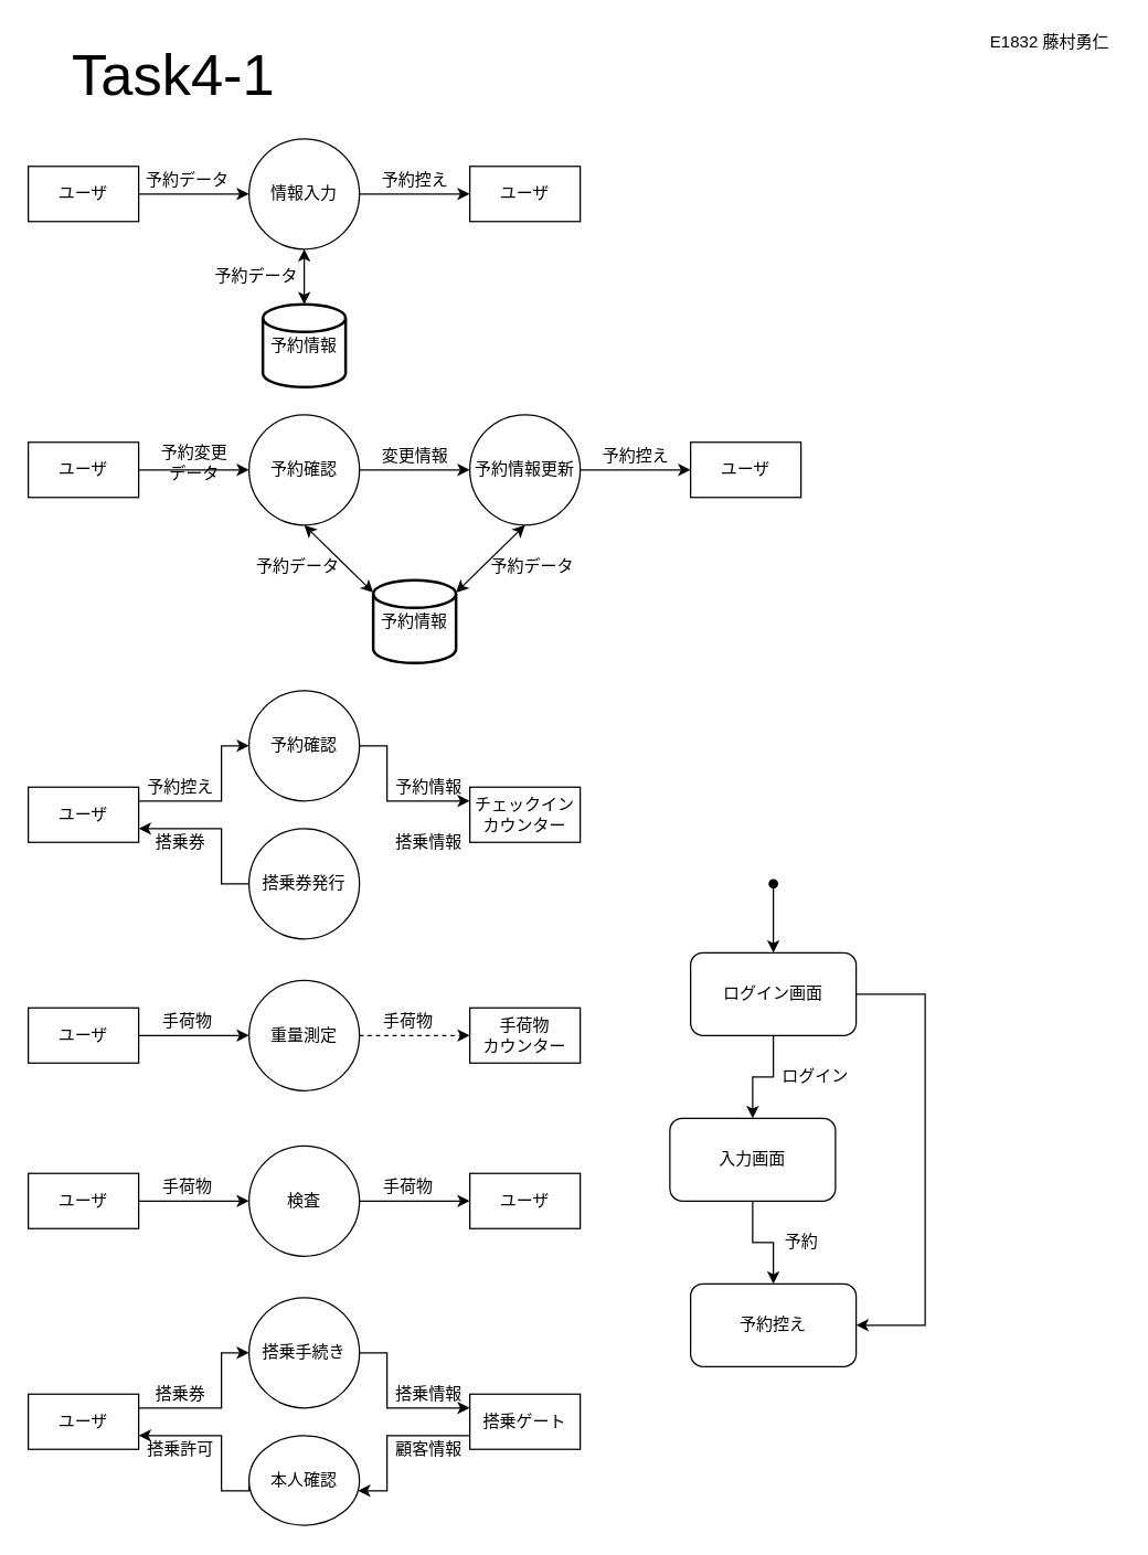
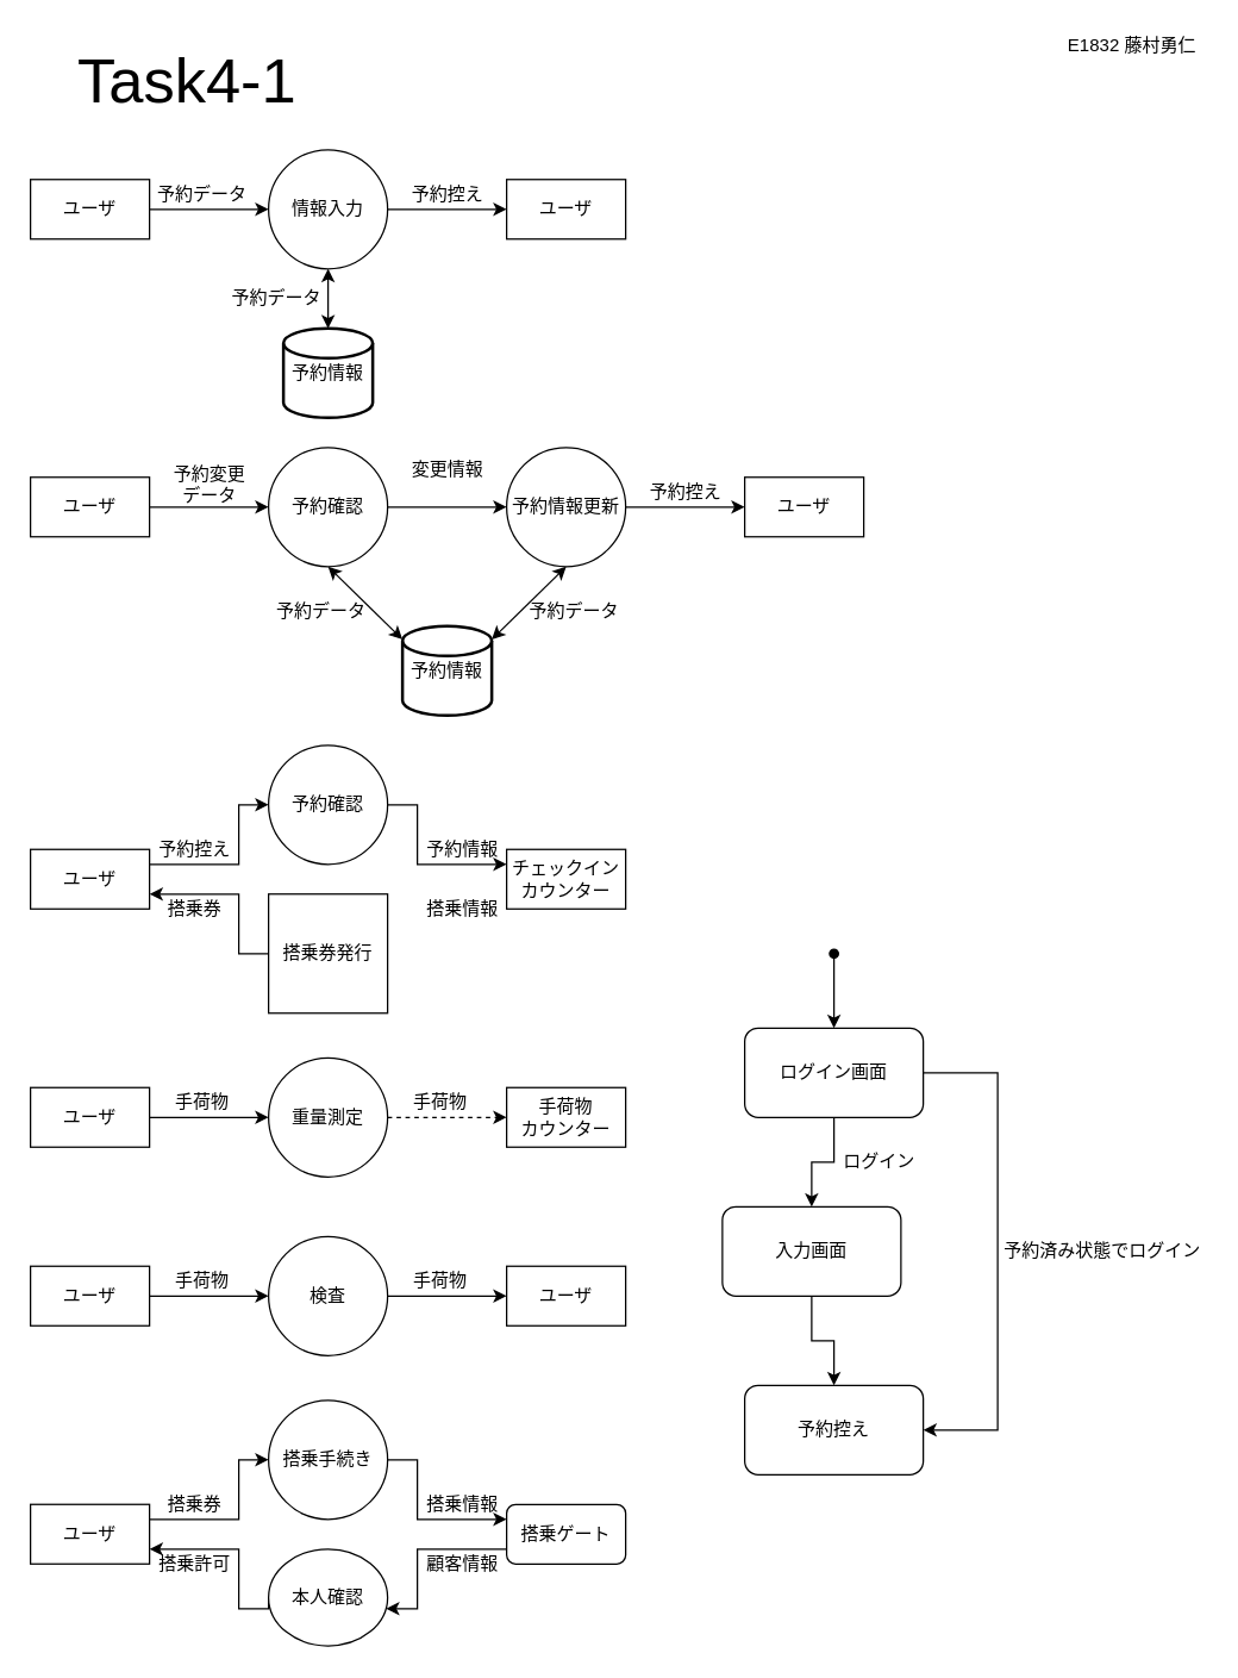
  <mxCell id="0" />
  <mxCell id="1" parent="0" />
  <mxCell id="2" value="ユーザ" style="rounded=0;whiteSpace=wrap;html=1;" parent="1" vertex="1"><mxGeometry x="20" y="120" width="80" height="40" as="geometry" /></mxCell>
  <mxCell id="3" style="edgeStyle=orthogonalEdgeStyle;rounded=0;orthogonalLoop=1;jettySize=auto;html=1;startArrow=none;startFill=0;" parent="1" source="4" target="8" edge="1"><mxGeometry relative="1" as="geometry" /></mxCell>
  <mxCell id="4" value="情報入力" style="ellipse;whiteSpace=wrap;html=1;aspect=fixed;" parent="1" vertex="1"><mxGeometry x="180" y="100" width="80" height="80" as="geometry" /></mxCell>
  <mxCell id="5" value="" style="endArrow=classic;html=1;rounded=0;exitX=1;exitY=0.5;exitDx=0;exitDy=0;entryX=0;entryY=0.5;entryDx=0;entryDy=0;" parent="1" source="2" target="4" edge="1"><mxGeometry width="50" height="50" relative="1" as="geometry"><mxPoint x="130" y="180" as="sourcePoint" /><mxPoint x="380" y="120" as="targetPoint" /></mxGeometry></mxCell>
  <mxCell id="6" value="ユーザ" style="rounded=0;whiteSpace=wrap;html=1;" parent="1" vertex="1"><mxGeometry x="20" y="320" width="80" height="40" as="geometry" /></mxCell>
  <mxCell id="7" value="予約データ" style="text;html=1;align=center;verticalAlign=middle;resizable=0;points=[];autosize=1;strokeColor=none;fillColor=none;" parent="1" vertex="1"><mxGeometry x="100" y="120" width="70" height="20" as="geometry" /></mxCell>
  <mxCell id="8" value="ユーザ" style="rounded=0;whiteSpace=wrap;html=1;" parent="1" vertex="1"><mxGeometry x="340" y="120" width="80" height="40" as="geometry" /></mxCell>
  <mxCell id="9" value="予約情報" style="strokeWidth=2;html=1;shape=mxgraph.flowchart.database;whiteSpace=wrap;" parent="1" vertex="1"><mxGeometry x="190" y="220" width="60" height="60" as="geometry" /></mxCell>
  <mxCell id="10" value="" style="endArrow=classic;html=1;rounded=0;exitX=0.5;exitY=1;exitDx=0;exitDy=0;entryX=0.5;entryY=0;entryDx=0;entryDy=0;entryPerimeter=0;startArrow=classic;startFill=1;" parent="1" target="9" edge="1"><mxGeometry width="50" height="50" relative="1" as="geometry"><mxPoint x="220" y="180" as="sourcePoint" /><mxPoint x="380" y="220" as="targetPoint" /></mxGeometry></mxCell>
  <mxCell id="11" value="予約データ" style="text;html=1;align=center;verticalAlign=middle;resizable=0;points=[];autosize=1;strokeColor=none;fillColor=none;" parent="1" vertex="1"><mxGeometry x="150" y="190" width="70" height="20" as="geometry" /></mxCell>
  <mxCell id="12" value="予約控え" style="text;html=1;align=center;verticalAlign=middle;resizable=0;points=[];autosize=1;strokeColor=none;fillColor=none;" parent="1" vertex="1"><mxGeometry x="270" y="120" width="60" height="20" as="geometry" /></mxCell>
  <mxCell id="13" value="予約情報" style="strokeWidth=2;html=1;shape=mxgraph.flowchart.database;whiteSpace=wrap;" parent="1" vertex="1"><mxGeometry x="270" y="420" width="60" height="60" as="geometry" /></mxCell>
  <mxCell id="14" value="" style="endArrow=classic;html=1;rounded=0;exitX=0.5;exitY=1;exitDx=0;exitDy=0;entryX=0;entryY=0.15;entryDx=0;entryDy=0;entryPerimeter=0;startArrow=classic;startFill=1;" parent="1" target="13" edge="1"><mxGeometry width="50" height="50" relative="1" as="geometry"><mxPoint x="220" y="380" as="sourcePoint" /><mxPoint x="380" y="420" as="targetPoint" /></mxGeometry></mxCell>
  <mxCell id="15" value="予約データ" style="text;html=1;align=center;verticalAlign=middle;resizable=0;points=[];autosize=1;strokeColor=none;fillColor=none;" parent="1" vertex="1"><mxGeometry x="180" y="400" width="70" height="20" as="geometry" /></mxCell>
  <mxCell id="16" style="edgeStyle=orthogonalEdgeStyle;rounded=0;orthogonalLoop=1;jettySize=auto;html=1;entryX=0;entryY=0.5;entryDx=0;entryDy=0;startArrow=none;startFill=0;" parent="1" source="17" target="21" edge="1"><mxGeometry relative="1" as="geometry" /></mxCell>
  <mxCell id="17" value="予約確認" style="ellipse;whiteSpace=wrap;html=1;aspect=fixed;" parent="1" vertex="1"><mxGeometry x="180" y="300" width="80" height="80" as="geometry" /></mxCell>
  <mxCell id="18" value="" style="endArrow=classic;html=1;rounded=0;exitX=1;exitY=0.5;exitDx=0;exitDy=0;entryX=0;entryY=0.5;entryDx=0;entryDy=0;" parent="1" source="6" target="17" edge="1"><mxGeometry width="50" height="50" relative="1" as="geometry"><mxPoint x="330" y="320" as="sourcePoint" /><mxPoint x="380" y="270" as="targetPoint" /></mxGeometry></mxCell>
- <mxCell id="19" value="&lt;div&gt;予約変更&lt;/div&gt;&lt;div&gt;データ&lt;/div&gt;" style="text;html=1;align=center;verticalAlign=middle;resizable=0;points=[];autosize=1;strokeColor=none;fillColor=none;" parent="1" vertex="1"><mxGeometry x="110" y="320" width="60" height="30" as="geometry" /></mxCell>
+ <mxCell id="19" value="&lt;div&gt;予約変更&lt;/div&gt;&lt;div&gt;データ&lt;/div&gt;" style="text;html=1;align=center;verticalAlign=middle;resizable=0;points=[];autosize=1;strokeColor=none;fillColor=none;" parent="1" vertex="1"><mxGeometry x="110" y="310" width="60" height="30" as="geometry" /></mxCell>
  <mxCell id="20" style="edgeStyle=orthogonalEdgeStyle;rounded=0;orthogonalLoop=1;jettySize=auto;html=1;entryX=0;entryY=0.5;entryDx=0;entryDy=0;startArrow=none;startFill=0;" parent="1" source="21" target="25" edge="1"><mxGeometry relative="1" as="geometry" /></mxCell>
  <mxCell id="21" value="予約情報更新" style="ellipse;whiteSpace=wrap;html=1;aspect=fixed;" parent="1" vertex="1"><mxGeometry x="340" y="300" width="80" height="80" as="geometry" /></mxCell>
- <mxCell id="22" value="変更情報" style="text;html=1;align=center;verticalAlign=middle;resizable=0;points=[];autosize=1;strokeColor=none;fillColor=none;" parent="1" vertex="1"><mxGeometry x="270" y="320" width="60" height="20" as="geometry" /></mxCell>
+ <mxCell id="22" value="変更情報" style="text;html=1;align=center;verticalAlign=middle;resizable=0;points=[];autosize=1;strokeColor=none;fillColor=none;" parent="1" vertex="1"><mxGeometry x="270" y="305" width="60" height="20" as="geometry" /></mxCell>
  <mxCell id="23" value="" style="endArrow=classic;startArrow=classic;html=1;rounded=0;exitX=1;exitY=0.15;exitDx=0;exitDy=0;exitPerimeter=0;entryX=0.5;entryY=1;entryDx=0;entryDy=0;" parent="1" source="13" target="21" edge="1"><mxGeometry width="50" height="50" relative="1" as="geometry"><mxPoint x="330" y="320" as="sourcePoint" /><mxPoint x="380" y="270" as="targetPoint" /></mxGeometry></mxCell>
  <mxCell id="24" value="予約データ" style="text;html=1;align=center;verticalAlign=middle;resizable=0;points=[];autosize=1;strokeColor=none;fillColor=none;" parent="1" vertex="1"><mxGeometry x="350" y="400" width="70" height="20" as="geometry" /></mxCell>
  <mxCell id="25" value="ユーザ" style="rounded=0;whiteSpace=wrap;html=1;" parent="1" vertex="1"><mxGeometry x="500" y="320" width="80" height="40" as="geometry" /></mxCell>
  <mxCell id="26" value="予約控え" style="text;html=1;align=center;verticalAlign=middle;resizable=0;points=[];autosize=1;strokeColor=none;fillColor=none;" parent="1" vertex="1"><mxGeometry x="430" y="320" width="60" height="20" as="geometry" /></mxCell>
  <mxCell id="27" style="edgeStyle=orthogonalEdgeStyle;rounded=0;orthogonalLoop=1;jettySize=auto;html=1;entryX=0;entryY=0.5;entryDx=0;entryDy=0;startArrow=none;startFill=0;exitX=1;exitY=0.25;exitDx=0;exitDy=0;" parent="1" source="28" target="30" edge="1"><mxGeometry relative="1" as="geometry"><Array as="points"><mxPoint x="160" y="580" /><mxPoint x="160" y="540" /></Array></mxGeometry></mxCell>
  <mxCell id="28" value="ユーザ" style="rounded=0;whiteSpace=wrap;html=1;" parent="1" vertex="1"><mxGeometry x="20" y="570" width="80" height="40" as="geometry" /></mxCell>
  <mxCell id="29" style="edgeStyle=orthogonalEdgeStyle;rounded=0;orthogonalLoop=1;jettySize=auto;html=1;entryX=0;entryY=0.25;entryDx=0;entryDy=0;startArrow=none;startFill=0;exitX=1;exitY=0.5;exitDx=0;exitDy=0;" parent="1" source="30" target="32" edge="1"><mxGeometry relative="1" as="geometry"><Array as="points"><mxPoint x="280" y="540" /><mxPoint x="280" y="580" /></Array></mxGeometry></mxCell>
  <mxCell id="30" value="予約確認" style="ellipse;whiteSpace=wrap;html=1;aspect=fixed;" parent="1" vertex="1"><mxGeometry x="180" y="500" width="80" height="80" as="geometry" /></mxCell>
  <mxCell id="31" value="予約控え" style="text;html=1;align=center;verticalAlign=middle;resizable=0;points=[];autosize=1;strokeColor=none;fillColor=none;" parent="1" vertex="1"><mxGeometry x="100" y="560" width="60" height="20" as="geometry" /></mxCell>
  <mxCell id="32" value="&lt;div&gt;チェックイン&lt;/div&gt;&lt;div&gt;カウンター&lt;/div&gt;" style="rounded=0;whiteSpace=wrap;html=1;" parent="1" vertex="1"><mxGeometry x="340" y="570" width="80" height="40" as="geometry" /></mxCell>
  <mxCell id="33" value="予約情報" style="text;html=1;align=center;verticalAlign=middle;resizable=0;points=[];autosize=1;strokeColor=none;fillColor=none;" parent="1" vertex="1"><mxGeometry x="280" y="560" width="60" height="20" as="geometry" /></mxCell>
  <mxCell id="34" style="edgeStyle=orthogonalEdgeStyle;rounded=0;orthogonalLoop=1;jettySize=auto;html=1;entryX=1;entryY=0.75;entryDx=0;entryDy=0;startArrow=none;startFill=0;" parent="1" source="35" target="28" edge="1"><mxGeometry relative="1" as="geometry"><Array as="points"><mxPoint x="160" y="640" /><mxPoint x="160" y="600" /></Array></mxGeometry></mxCell>
- <mxCell id="35" value="搭乗券発行" style="ellipse;whiteSpace=wrap;html=1;aspect=fixed;" parent="1" vertex="1"><mxGeometry x="180" y="600" width="80" height="80" as="geometry" /></mxCell>
+ <mxCell id="35" value="搭乗券発行" style="whiteSpace=wrap;html=1;aspect=fixed;rounded=0;" parent="1" vertex="1"><mxGeometry x="180" y="600" width="80" height="80" as="geometry" /></mxCell>
  <mxCell id="36" value="搭乗情報" style="text;html=1;align=center;verticalAlign=middle;resizable=0;points=[];autosize=1;strokeColor=none;fillColor=none;" parent="1" vertex="1"><mxGeometry x="280" y="600" width="60" height="20" as="geometry" /></mxCell>
  <mxCell id="37" value="搭乗券" style="text;html=1;align=center;verticalAlign=middle;resizable=0;points=[];autosize=1;strokeColor=none;fillColor=none;" parent="1" vertex="1"><mxGeometry x="105" y="600" width="50" height="20" as="geometry" /></mxCell>
  <mxCell id="38" style="edgeStyle=orthogonalEdgeStyle;rounded=0;orthogonalLoop=1;jettySize=auto;html=1;entryX=0;entryY=0.5;entryDx=0;entryDy=0;startArrow=none;startFill=0;" parent="1" source="39" target="42" edge="1"><mxGeometry relative="1" as="geometry" /></mxCell>
  <mxCell id="39" value="ユーザ" style="rounded=0;whiteSpace=wrap;html=1;" parent="1" vertex="1"><mxGeometry x="20" y="730" width="80" height="40" as="geometry" /></mxCell>
  <mxCell id="40" value="&lt;div&gt;手荷物&lt;/div&gt;&lt;div&gt;カウンター&lt;/div&gt;" style="rounded=0;whiteSpace=wrap;html=1;" parent="1" vertex="1"><mxGeometry x="340" y="730" width="80" height="40" as="geometry" /></mxCell>
  <mxCell id="41" style="edgeStyle=orthogonalEdgeStyle;rounded=0;orthogonalLoop=1;jettySize=auto;html=1;entryX=0;entryY=0.5;entryDx=0;entryDy=0;startArrow=none;startFill=0;dashed=1;" parent="1" source="42" target="40" edge="1"><mxGeometry relative="1" as="geometry" /></mxCell>
  <mxCell id="42" value="重量測定" style="ellipse;whiteSpace=wrap;html=1;aspect=fixed;" parent="1" vertex="1"><mxGeometry x="180" y="710" width="80" height="80" as="geometry" /></mxCell>
  <mxCell id="43" value="手荷物" style="text;html=1;align=center;verticalAlign=middle;resizable=0;points=[];autosize=1;strokeColor=none;fillColor=none;" parent="1" vertex="1"><mxGeometry x="110" y="730" width="50" height="20" as="geometry" /></mxCell>
  <mxCell id="44" value="手荷物" style="text;html=1;align=center;verticalAlign=middle;resizable=0;points=[];autosize=1;strokeColor=none;fillColor=none;" parent="1" vertex="1"><mxGeometry x="270" y="730" width="50" height="20" as="geometry" /></mxCell>
  <mxCell id="45" style="edgeStyle=orthogonalEdgeStyle;rounded=0;orthogonalLoop=1;jettySize=auto;html=1;entryX=0;entryY=0.5;entryDx=0;entryDy=0;startArrow=none;startFill=0;" parent="1" source="46" target="49" edge="1"><mxGeometry relative="1" as="geometry" /></mxCell>
  <mxCell id="46" value="ユーザ" style="rounded=0;whiteSpace=wrap;html=1;" parent="1" vertex="1"><mxGeometry x="20" y="850" width="80" height="40" as="geometry" /></mxCell>
  <mxCell id="47" value="ユーザ" style="rounded=0;whiteSpace=wrap;html=1;" parent="1" vertex="1"><mxGeometry x="340" y="850" width="80" height="40" as="geometry" /></mxCell>
  <mxCell id="48" style="edgeStyle=orthogonalEdgeStyle;rounded=0;orthogonalLoop=1;jettySize=auto;html=1;entryX=0;entryY=0.5;entryDx=0;entryDy=0;startArrow=none;startFill=0;" parent="1" source="49" target="47" edge="1"><mxGeometry relative="1" as="geometry" /></mxCell>
  <mxCell id="49" value="検査" style="ellipse;whiteSpace=wrap;html=1;aspect=fixed;" parent="1" vertex="1"><mxGeometry x="180" y="830" width="80" height="80" as="geometry" /></mxCell>
  <mxCell id="50" value="手荷物" style="text;html=1;align=center;verticalAlign=middle;resizable=0;points=[];autosize=1;strokeColor=none;fillColor=none;" parent="1" vertex="1"><mxGeometry x="110" y="850" width="50" height="20" as="geometry" /></mxCell>
  <mxCell id="51" value="手荷物" style="text;html=1;align=center;verticalAlign=middle;resizable=0;points=[];autosize=1;strokeColor=none;fillColor=none;" parent="1" vertex="1"><mxGeometry x="270" y="850" width="50" height="20" as="geometry" /></mxCell>
  <mxCell id="52" style="edgeStyle=orthogonalEdgeStyle;rounded=0;orthogonalLoop=1;jettySize=auto;html=1;entryX=0;entryY=0.5;entryDx=0;entryDy=0;startArrow=none;startFill=0;exitX=1;exitY=0.25;exitDx=0;exitDy=0;" parent="1" source="54" target="56" edge="1"><mxGeometry relative="1" as="geometry"><Array as="points"><mxPoint x="160" y="1020" /><mxPoint x="160" y="980" /></Array></mxGeometry></mxCell>
  <mxCell id="53" style="edgeStyle=orthogonalEdgeStyle;rounded=0;orthogonalLoop=1;jettySize=auto;html=1;exitX=0;exitY=0.5;exitDx=0;exitDy=0;entryX=1;entryY=0.75;entryDx=0;entryDy=0;startArrow=none;startFill=0;" parent="1" source="61" target="54" edge="1"><mxGeometry relative="1" as="geometry"><Array as="points"><mxPoint x="160" y="1080" /><mxPoint x="160" y="1040" /></Array></mxGeometry></mxCell>
  <mxCell id="54" value="ユーザ" style="rounded=0;whiteSpace=wrap;html=1;" parent="1" vertex="1"><mxGeometry x="20" y="1010" width="80" height="40" as="geometry" /></mxCell>
  <mxCell id="55" style="edgeStyle=orthogonalEdgeStyle;rounded=0;orthogonalLoop=1;jettySize=auto;html=1;entryX=0;entryY=0.25;entryDx=0;entryDy=0;startArrow=none;startFill=0;" parent="1" source="56" target="58" edge="1"><mxGeometry relative="1" as="geometry"><Array as="points"><mxPoint x="280" y="980" /><mxPoint x="280" y="1020" /></Array></mxGeometry></mxCell>
  <mxCell id="56" value="搭乗手続き" style="ellipse;whiteSpace=wrap;html=1;aspect=fixed;" parent="1" vertex="1"><mxGeometry x="180" y="940" width="80" height="80" as="geometry" /></mxCell>
  <mxCell id="57" value="搭乗券" style="text;html=1;align=center;verticalAlign=middle;resizable=0;points=[];autosize=1;strokeColor=none;fillColor=none;" parent="1" vertex="1"><mxGeometry x="105" y="1000" width="50" height="20" as="geometry" /></mxCell>
- <mxCell id="58" value="搭乗ゲート" style="rounded=0;whiteSpace=wrap;html=1;" parent="1" vertex="1"><mxGeometry x="340" y="1010" width="80" height="40" as="geometry" /></mxCell>
+ <mxCell id="58" value="搭乗ゲート" style="whiteSpace=wrap;html=1;rounded=1;" parent="1" vertex="1"><mxGeometry x="340" y="1010" width="80" height="40" as="geometry" /></mxCell>
  <mxCell id="59" value="搭乗情報" style="text;html=1;align=center;verticalAlign=middle;resizable=0;points=[];autosize=1;strokeColor=none;fillColor=none;" parent="1" vertex="1"><mxGeometry x="280" y="1000" width="60" height="20" as="geometry" /></mxCell>
  <mxCell id="60" style="edgeStyle=orthogonalEdgeStyle;rounded=0;orthogonalLoop=1;jettySize=auto;html=1;startArrow=none;startFill=0;exitX=0;exitY=0.75;exitDx=0;exitDy=0;" parent="1" source="58" target="61" edge="1"><mxGeometry relative="1" as="geometry"><Array as="points"><mxPoint x="280" y="1040" /><mxPoint x="280" y="1080" /></Array></mxGeometry></mxCell>
  <mxCell id="61" value="本人確認" style="ellipse;whiteSpace=wrap;html=1;aspect=fixed;" parent="1" vertex="1"><mxGeometry x="180" y="1040" width="80" height="65" as="geometry" /></mxCell>
  <mxCell id="62" value="顧客情報" style="text;html=1;align=center;verticalAlign=middle;resizable=0;points=[];autosize=1;strokeColor=none;fillColor=none;" parent="1" vertex="1"><mxGeometry x="280" y="1040" width="60" height="20" as="geometry" /></mxCell>
  <mxCell id="63" value="搭乗許可" style="text;html=1;align=center;verticalAlign=middle;resizable=0;points=[];autosize=1;strokeColor=none;fillColor=none;" parent="1" vertex="1"><mxGeometry x="100" y="1040" width="60" height="20" as="geometry" /></mxCell>
  <mxCell id="64" value="&lt;font style=&quot;font-size: 42px&quot;&gt;Task4-1&lt;/font&gt;" style="text;html=1;align=center;verticalAlign=middle;resizable=0;points=[];autosize=1;strokeColor=none;fillColor=none;" parent="1" vertex="1"><mxGeometry x="45" y="40" width="160" height="30" as="geometry" /></mxCell>
  <mxCell id="65" value="E1832 藤村勇仁" style="text;html=1;align=center;verticalAlign=middle;resizable=0;points=[];autosize=1;strokeColor=none;fillColor=none;" parent="1" vertex="1"><mxGeometry x="710" y="20" width="100" height="20" as="geometry" /></mxCell>
  <mxCell id="66" style="edgeStyle=orthogonalEdgeStyle;rounded=0;orthogonalLoop=1;jettySize=auto;html=1;entryX=0.5;entryY=0;entryDx=0;entryDy=0;" edge="1" parent="1" source="67" target="68"><mxGeometry relative="1" as="geometry" /></mxCell>
  <mxCell id="67" value="入力画面" style="rounded=1;whiteSpace=wrap;html=1;" vertex="1" parent="1"><mxGeometry x="485" y="810" width="120" height="60" as="geometry" /></mxCell>
  <mxCell id="68" value="予約控え" style="rounded=1;whiteSpace=wrap;html=1;" vertex="1" parent="1"><mxGeometry x="500" y="930" width="120" height="60" as="geometry" /></mxCell>
  <mxCell id="69" style="edgeStyle=orthogonalEdgeStyle;rounded=0;orthogonalLoop=1;jettySize=auto;html=1;entryX=0.5;entryY=0;entryDx=0;entryDy=0;" edge="1" parent="1" source="71" target="67"><mxGeometry relative="1" as="geometry" /></mxCell>
  <mxCell id="70" style="edgeStyle=orthogonalEdgeStyle;rounded=0;orthogonalLoop=1;jettySize=auto;html=1;exitX=1;exitY=0.5;exitDx=0;exitDy=0;entryX=1;entryY=0.5;entryDx=0;entryDy=0;startArrow=none;startFill=0;" edge="1" parent="1" source="71" target="68"><mxGeometry relative="1" as="geometry"><Array as="points"><mxPoint x="670" y="720" /><mxPoint x="670" y="960" /></Array></mxGeometry></mxCell>
  <mxCell id="71" value="ログイン画面" style="rounded=1;whiteSpace=wrap;html=1;" vertex="1" parent="1"><mxGeometry x="500" y="690" width="120" height="60" as="geometry" /></mxCell>
  <mxCell id="72" value="" style="endArrow=classic;html=1;rounded=0;entryX=0.5;entryY=0;entryDx=0;entryDy=0;startArrow=oval;startFill=1;" edge="1" parent="1" target="71"><mxGeometry width="50" height="50" relative="1" as="geometry"><mxPoint x="560" y="640" as="sourcePoint" /><mxPoint x="610" y="610" as="targetPoint" /></mxGeometry></mxCell>
  <mxCell id="73" value="ログイン" style="text;html=1;align=center;verticalAlign=middle;resizable=0;points=[];autosize=1;strokeColor=none;fillColor=none;" vertex="1" parent="1"><mxGeometry x="560" y="770" width="60" height="20" as="geometry" /></mxCell>
- <mxCell id="74" value="予約" style="text;html=1;align=center;verticalAlign=middle;resizable=0;points=[];autosize=1;strokeColor=none;fillColor=none;" vertex="1" parent="1"><mxGeometry x="560" y="890" width="40" height="20" as="geometry" /></mxCell>
+ <mxCell id="75" value="予約済み状態でログイン" style="text;html=1;align=center;verticalAlign=middle;resizable=0;points=[];autosize=1;strokeColor=none;fillColor=none;" vertex="1" parent="1"><mxGeometry x="670" y="830" width="140" height="20" as="geometry" /></mxCell>
